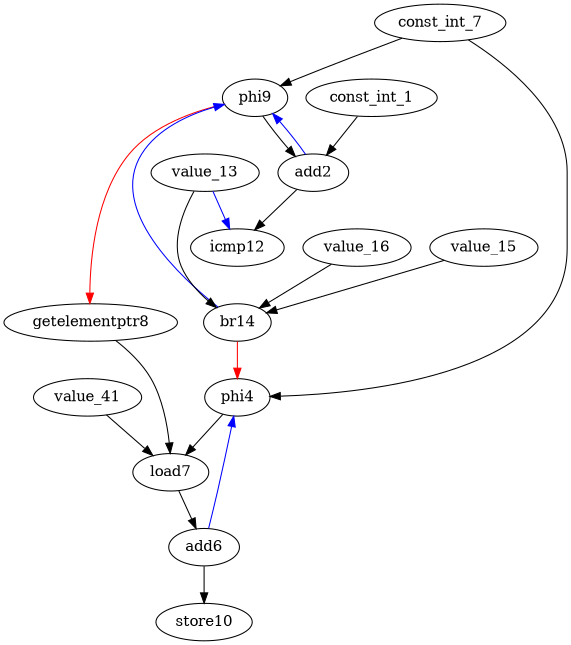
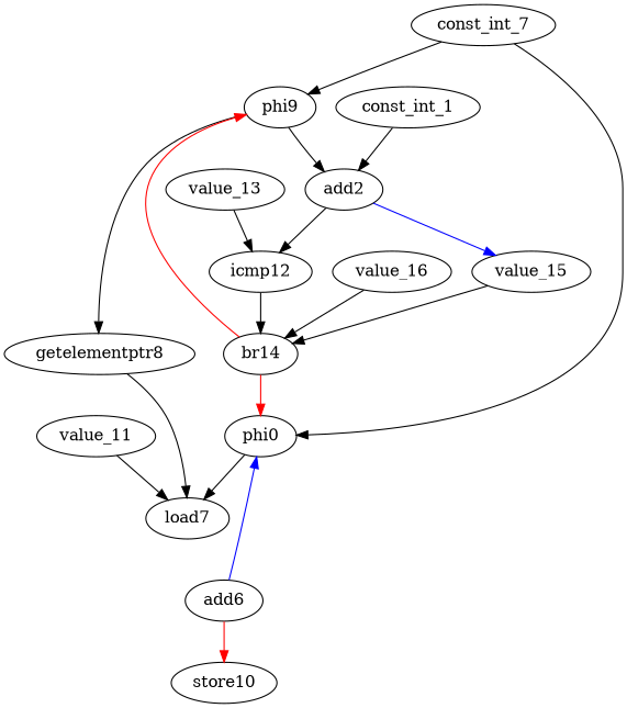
  digraph {
    node [earliestCycle=-1 latestCycle=-1]
    edge [color=black]
    n1 [earliestCycle=0 label=phi9 latestCycle=0]
    add2 [earliestCycle=1 latestCycle=2]
    getelementptr8 [earliestCycle=1 latestCycle=1]
    icmp12 [earliestCycle=2 latestCycle=3]
    load7 [earliestCycle=2 latestCycle=2]
    n6 [label=const_int_7]
-   phi4 [earliestCycle=0 latestCycle=2]
+   phi4 [earliestCycle=0 latestCycle=2 label=phi0]
    br14 [earliestCycle=3 latestCycle=4]
    const_int_1
    add6 [earliestCycle=3 latestCycle=3]
    store10 [earliestCycle=4 latestCycle=4]
-   value_11 [label=value_41]
+   value_11
    value_13
    value_15
    value_16
    n1 -> add2
-   n1 -> getelementptr8 [color=red]
-   add2 -> n1 [color=blue]
+   n1 -> getelementptr8
+   add2 -> value_15 [color=blue]
    add2 -> icmp12
    getelementptr8 -> load7
-   value_13 -> br14
-   load7 -> add6
+   icmp12 -> br14
    n6 -> n1
    n6 -> phi4
    phi4 -> load7
-   br14 -> n1 [color=blue]
+   br14 -> n1 [color=red]
    br14 -> phi4 [color=red]
    const_int_1 -> add2
    add6 -> phi4 [color=blue]
-   add6 -> store10
+   add6 -> store10 [color=red]
    value_11 -> load7
-   value_13 -> icmp12 [color=blue]
+   value_13 -> icmp12
    value_15 -> br14
    value_16 -> br14
  }
